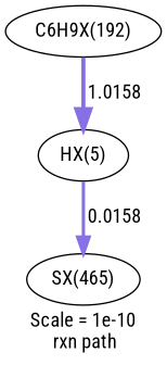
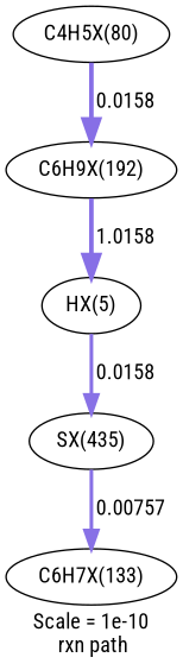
  digraph {
    fontname="Roboto Condensed"
    label="Scale = 1e-10\l rxn path"
    node [fontname="Roboto Condensed"]
    edge [arrowsize=1.43 color="0.7, 0.516, 0.9" fontname="Roboto Condensed" style="setlinewidth(2.87)"]
    n1 [label="C6H9X(192)"]
    n2 [label="HX(5)"]
-   n3 [label="SX(465)"]
+   n3 [label="SX(435)"]
+   n4 [label="C6H7X(133)"]
+   n5 [label="C4H5X(80)"]
    n1 -> n2 [label=" 1.0158"]
    n2 -> n3 [arrowsize=1.16 color="0.7, 0.508, 0.9" label=" 0.0158" style="setlinewidth(2.31)"]
+   n3 -> n4 [arrowsize=1.16 color="0.7, 0.508, 0.9" label=" 0.00757" style="setlinewidth(2.31)"]
+   n5 -> n1 [label=" 0.0158"]
  }
